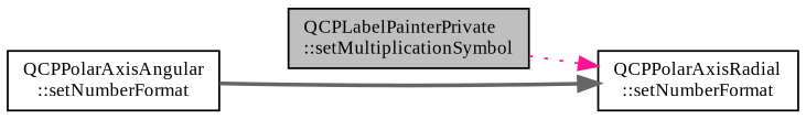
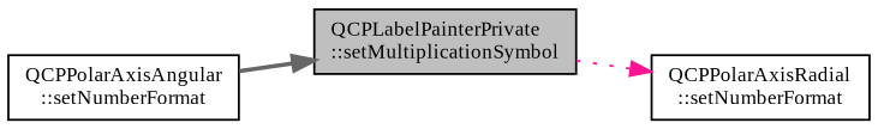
  digraph {
    fontname="Liberation Serif"
    rankdir=RL
    node [color=black fillcolor=white fontname="Liberation Serif" fontsize=10 shape=record style=filled]
    edge [dir=back fontname="Liberation Serif" fontsize=10 labelfontname=Helvetica labelfontsize=10]
    n1 [fillcolor=grey75 fontcolor=black height=0.2 label="QCPLabelPainterPrivate\l::setMultiplicationSymbol" width=0.4]
    n2 [height=0.2 label="QCPPolarAxisAngular\l::setNumberFormat" width=0.4]
    n3 [height=0.2 label="QCPPolarAxisRadial\l::setNumberFormat" width=0.4]
-   n3 -> n2 [color=gray40 style=bold]
+   n1 -> n2 [color=gray40 style=bold]
    n3 -> n1 [color=deeppink style=dotted]
  }
